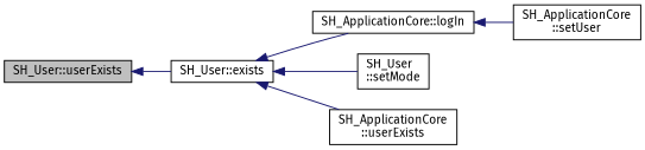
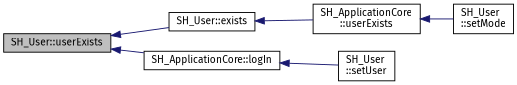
  digraph {
    fontname="Fira Sans"
    rankdir=LR
    node [color=black fontname="Fira Sans" fontsize=11 shape=record]
    edge [color=midnightblue dir=back fontname="Fira Sans" fontsize=11 labelfontname=Verdana labelfontsize=11 style=solid]
    n1 [fillcolor=grey75 fontcolor=black height=0.2 label="SH_User::userExists" style=filled width=0.4]
    n2 [height=0.2 label="SH_User::exists" width=0.4]
    n3 [height=0.2 label="SH_ApplicationCore::logIn" width=0.4]
    n4 [height=0.2 label="SH_User\l::setMode" width=0.4]
    n5 [height=0.2 label="SH_ApplicationCore\l::userExists" width=0.4]
-   n6 [height=0.2 label="SH_ApplicationCore\l::setUser" width=0.4]
+   n6 [height=0.2 label="SH_User\l::setUser" width=0.4]
    n1 -> n2
-   n2 -> n3
-   n2 -> n4
+   n1 -> n3
+   n5 -> n4
    n2 -> n5
    n3 -> n6
  }
